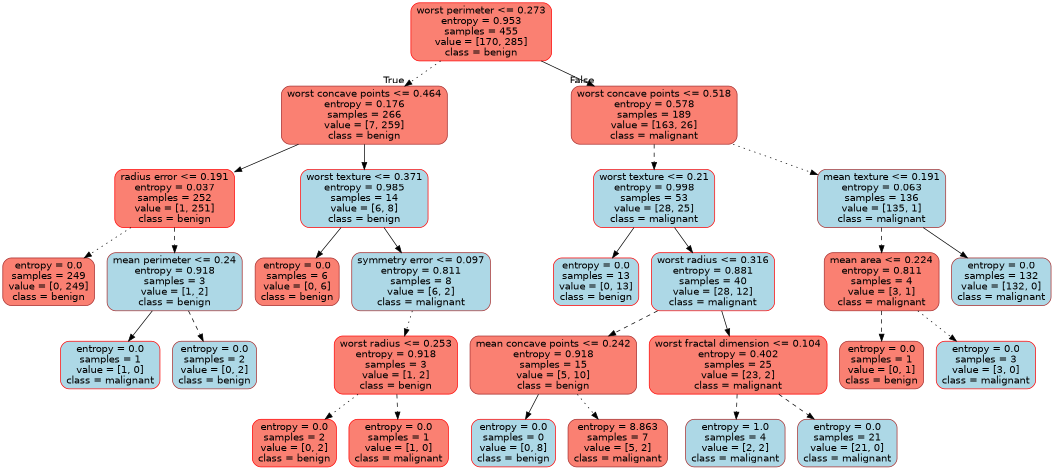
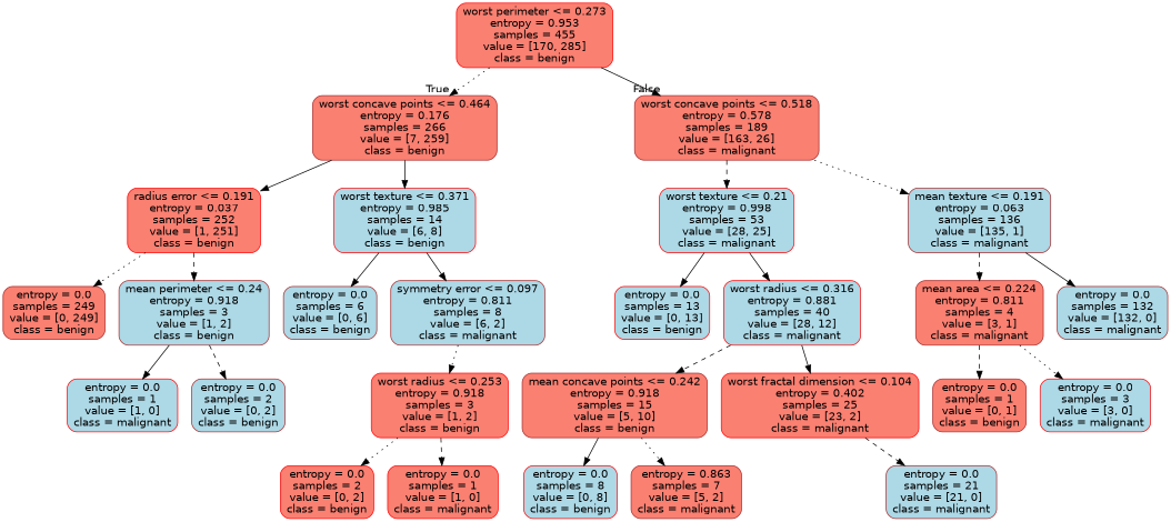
  digraph {
    node [color=brown fillcolor=salmon fontname=helvetica shape=box style="filled, rounded"]
    edge [fontname=helvetica style=solid]
    n1 [color=red label="worst perimeter <= 0.273\nentropy = 0.953\nsamples = 455\nvalue = [170, 285]\nclass = benign"]
    n2 [label="worst concave points <= 0.464\nentropy = 0.176\nsamples = 266\nvalue = [7, 259]\nclass = benign"]
    n3 [label="worst concave points <= 0.518\nentropy = 0.578\nsamples = 189\nvalue = [163, 26]\nclass = malignant"]
    n4 [color=red label="radius error <= 0.191\nentropy = 0.037\nsamples = 252\nvalue = [1, 251]\nclass = benign"]
    n5 [color=red fillcolor=lightblue label="worst texture <= 0.371\nentropy = 0.985\nsamples = 14\nvalue = [6, 8]\nclass = benign"]
    n6 [color=red fillcolor=lightblue label="worst texture <= 0.21\nentropy = 0.998\nsamples = 53\nvalue = [28, 25]\nclass = malignant"]
    n7 [fillcolor=lightblue label="mean texture <= 0.191\nentropy = 0.063\nsamples = 136\nvalue = [135, 1]\nclass = malignant"]
    n8 [label="entropy = 0.0\nsamples = 249\nvalue = [0, 249]\nclass = benign"]
    n9 [fillcolor=lightblue label="mean perimeter <= 0.24\nentropy = 0.918\nsamples = 3\nvalue = [1, 2]\nclass = benign"]
-   n10 [label="entropy = 0.0\nsamples = 6\nvalue = [0, 6]\nclass = benign"]
+   n10 [fillcolor=lightblue label="entropy = 0.0\nsamples = 6\nvalue = [0, 6]\nclass = benign"]
    n11 [fillcolor=lightblue label="symmetry error <= 0.097\nentropy = 0.811\nsamples = 8\nvalue = [6, 2]\nclass = malignant"]
    n12 [color=red fillcolor=lightblue label="entropy = 0.0\nsamples = 1\nvalue = [1, 0]\nclass = malignant"]
    n13 [fillcolor=lightblue label="entropy = 0.0\nsamples = 2\nvalue = [0, 2]\nclass = benign"]
    n14 [color=red label="worst radius <= 0.253\nentropy = 0.918\nsamples = 3\nvalue = [1, 2]\nclass = benign"]
    n15 [color=red label="entropy = 0.0\nsamples = 2\nvalue = [0, 2]\nclass = benign"]
    n16 [color=red label="entropy = 0.0\nsamples = 1\nvalue = [1, 0]\nclass = malignant"]
    n17 [color=red fillcolor=lightblue label="entropy = 0.0\nsamples = 13\nvalue = [0, 13]\nclass = benign"]
    n18 [color=red fillcolor=lightblue label="worst radius <= 0.316\nentropy = 0.881\nsamples = 40\nvalue = [28, 12]\nclass = malignant"]
    n19 [label="mean area <= 0.224\nentropy = 0.811\nsamples = 4\nvalue = [3, 1]\nclass = malignant"]
    n20 [fillcolor=lightblue label="entropy = 0.0\nsamples = 132\nvalue = [132, 0]\nclass = malignant"]
    n21 [label="mean concave points <= 0.242\nentropy = 0.918\nsamples = 15\nvalue = [5, 10]\nclass = benign"]
    n22 [color=red label="worst fractal dimension <= 0.104\nentropy = 0.402\nsamples = 25\nvalue = [23, 2]\nclass = malignant"]
-   n23 [color=red fillcolor=lightblue label="entropy = 0.0\nsamples = 0\nvalue = [0, 8]\nclass = benign"]
-   n24 [label="entropy = 8.863\nsamples = 7\nvalue = [5, 2]\nclass = malignant"]
-   n25 [fillcolor=lightblue label="entropy = 1.0\nsamples = 4\nvalue = [2, 2]\nclass = malignant"]
+   n23 [color=red fillcolor=lightblue label="entropy = 0.0\nsamples = 8\nvalue = [0, 8]\nclass = benign"]
+   n24 [label="entropy = 0.863\nsamples = 7\nvalue = [5, 2]\nclass = malignant"]
    n26 [fillcolor=lightblue label="entropy = 0.0\nsamples = 21\nvalue = [21, 0]\nclass = malignant"]
    n27 [label="entropy = 0.0\nsamples = 1\nvalue = [0, 1]\nclass = benign"]
    n28 [color=red fillcolor=lightblue label="entropy = 0.0\nsamples = 3\nvalue = [3, 0]\nclass = malignant"]
    n1 -> n2 [headlabel=True labelangle=45 labeldistance=2.5 style=dotted]
    n1 -> n3 [headlabel=False labelangle=-45 labeldistance=2.5]
    n2 -> n4
    n2 -> n5
    n3 -> n6 [style=dashed]
    n3 -> n7 [style=dotted]
    n4 -> n8 [style=dotted]
    n4 -> n9 [style=dashed]
    n5 -> n10
    n5 -> n11
    n6 -> n17
    n6 -> n18
    n7 -> n19 [style=dashed]
    n7 -> n20
    n9 -> n12
    n9 -> n13 [style=dashed]
    n11 -> n14 [style=dotted]
    n14 -> n15 [style=dotted]
    n14 -> n16 [style=dashed]
    n18 -> n21 [style=dashed]
    n18 -> n22
    n19 -> n27 [style=dashed]
    n19 -> n28 [style=dotted]
    n21 -> n23
    n21 -> n24 [style=dotted]
-   n22 -> n25 [style=dashed]
    n22 -> n26 [style=dashed]
  }
